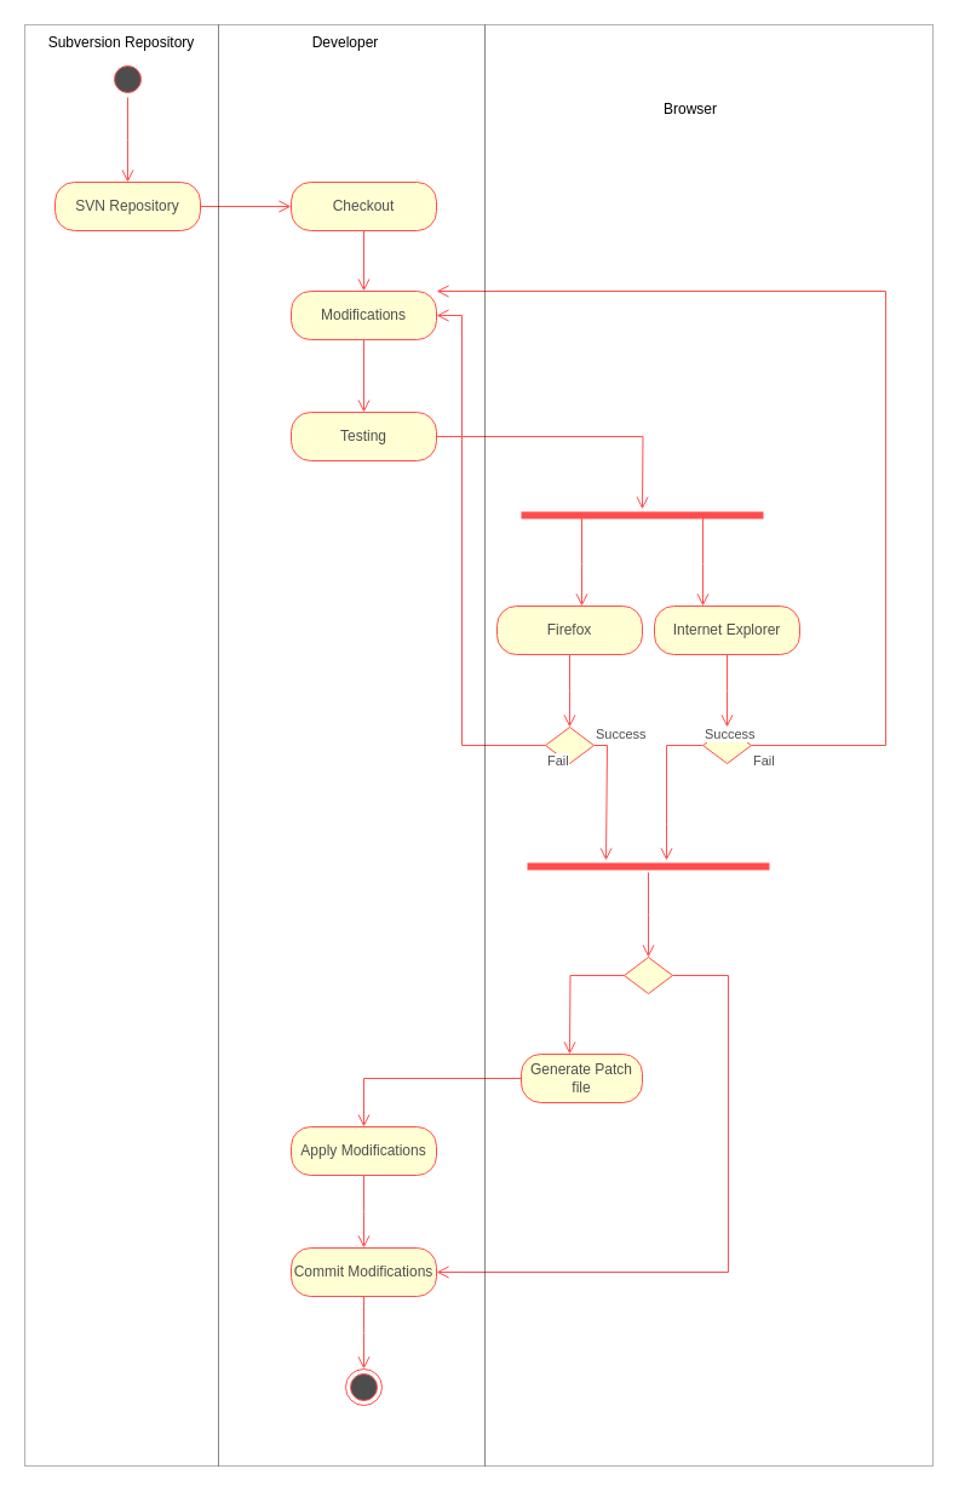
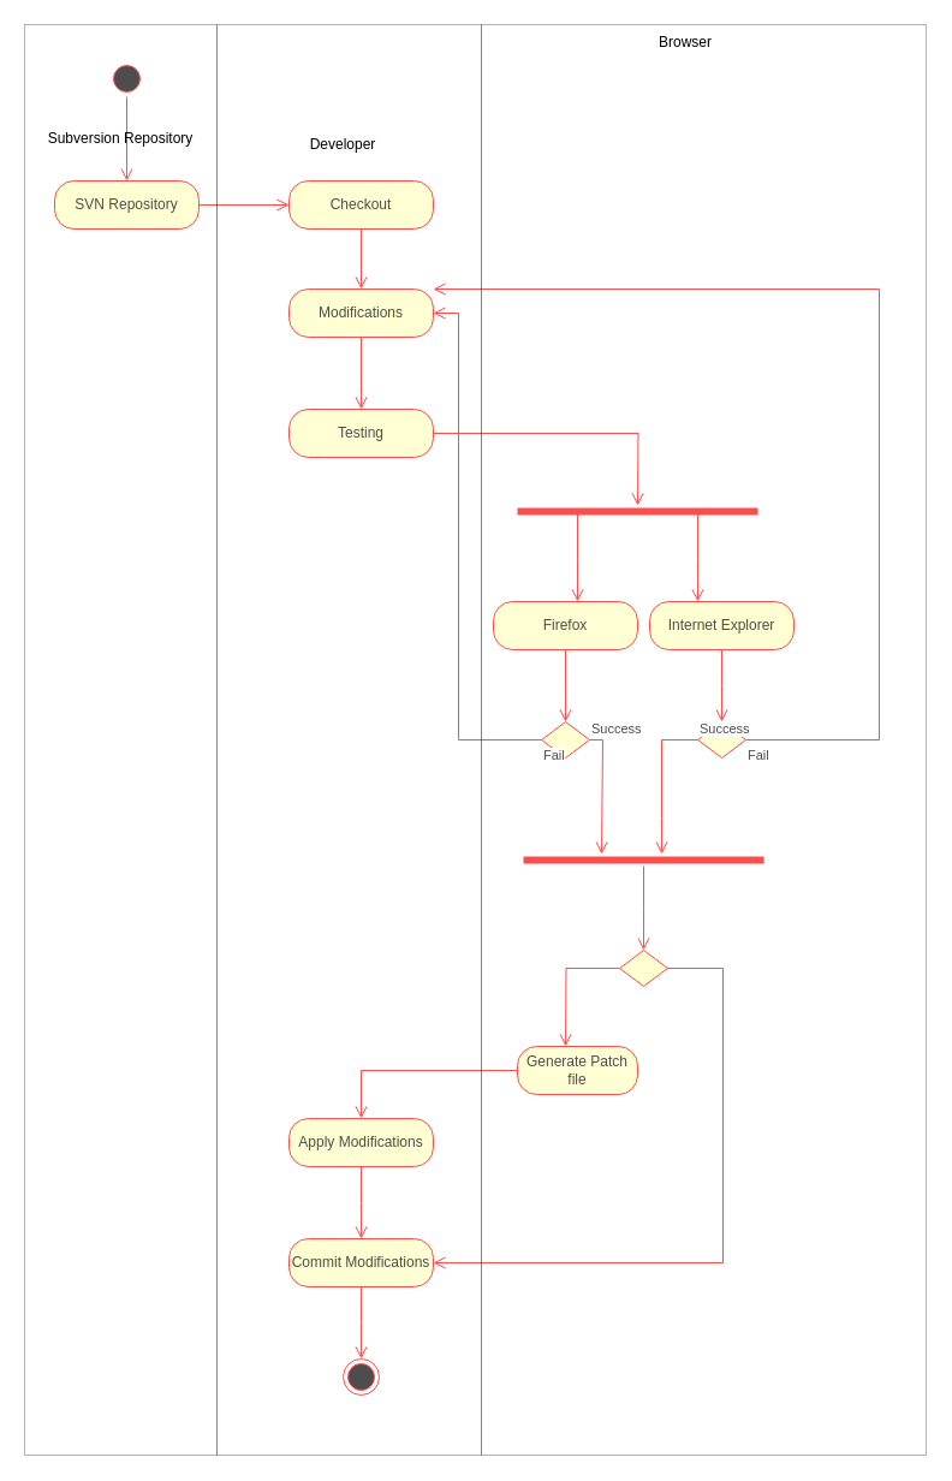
  <mxCell id="0" />
  <mxCell id="1" parent="0" />
  <mxCell id="2" value="" style="ellipse;html=1;shape=startState;fillColor=#000000;strokeColor=#ff0000;" vertex="1" parent="1"><mxGeometry x="90" y="50" width="30" height="30" as="geometry" /></mxCell>
  <mxCell id="3" value="" style="edgeStyle=orthogonalEdgeStyle;html=1;verticalAlign=bottom;endArrow=open;endSize=8;strokeColor=#ff0000;rounded=0;" edge="1" source="2" parent="1"><mxGeometry relative="1" as="geometry"><mxPoint x="105" y="150" as="targetPoint" /></mxGeometry></mxCell>
  <mxCell id="4" value="SVN Repository" style="rounded=1;whiteSpace=wrap;html=1;arcSize=40;fontColor=#000000;fillColor=#ffffc0;strokeColor=#ff0000;" vertex="1" parent="1"><mxGeometry x="45" y="150" width="120" height="40" as="geometry" /></mxCell>
  <mxCell id="5" value="" style="edgeStyle=orthogonalEdgeStyle;html=1;verticalAlign=bottom;endArrow=open;endSize=8;strokeColor=#ff0000;rounded=0;" edge="1" source="4" parent="1"><mxGeometry relative="1" as="geometry"><mxPoint x="240" y="170" as="targetPoint" /></mxGeometry></mxCell>
  <mxCell id="6" value="Checkout" style="rounded=1;whiteSpace=wrap;html=1;arcSize=40;fontColor=#000000;fillColor=#ffffc0;strokeColor=#ff0000;" vertex="1" parent="1"><mxGeometry x="240" y="150" width="120" height="40" as="geometry" /></mxCell>
  <mxCell id="7" value="" style="edgeStyle=orthogonalEdgeStyle;html=1;verticalAlign=bottom;endArrow=open;endSize=8;strokeColor=#ff0000;rounded=0;exitX=0.5;exitY=1;exitDx=0;exitDy=0;entryX=0.5;entryY=0;entryDx=0;entryDy=0;" edge="1" source="6" parent="1" target="8"><mxGeometry relative="1" as="geometry"><mxPoint x="380" y="170" as="targetPoint" /></mxGeometry></mxCell>
  <mxCell id="8" value="Modifications" style="rounded=1;whiteSpace=wrap;html=1;arcSize=40;fontColor=#000000;fillColor=#ffffc0;strokeColor=#ff0000;" vertex="1" parent="1"><mxGeometry x="240" y="240" width="120" height="40" as="geometry" /></mxCell>
  <mxCell id="9" value="" style="edgeStyle=orthogonalEdgeStyle;html=1;verticalAlign=bottom;endArrow=open;endSize=8;strokeColor=#ff0000;rounded=0;exitX=0.5;exitY=1;exitDx=0;exitDy=0;entryX=0.5;entryY=0;entryDx=0;entryDy=0;" edge="1" source="8" parent="1" target="10"><mxGeometry relative="1" as="geometry"><mxPoint x="550" y="170" as="targetPoint" /></mxGeometry></mxCell>
  <mxCell id="10" value="Testing" style="rounded=1;whiteSpace=wrap;html=1;arcSize=40;fontColor=#000000;fillColor=#ffffc0;strokeColor=#ff0000;" vertex="1" parent="1"><mxGeometry x="240" y="340" width="120" height="40" as="geometry" /></mxCell>
  <mxCell id="11" value="" style="edgeStyle=orthogonalEdgeStyle;html=1;verticalAlign=bottom;endArrow=open;endSize=8;strokeColor=#ff0000;rounded=0;" edge="1" source="10" parent="1"><mxGeometry relative="1" as="geometry"><mxPoint x="530" y="420" as="targetPoint" /></mxGeometry></mxCell>
  <mxCell id="12" value="" style="shape=line;html=1;strokeWidth=6;strokeColor=#ff0000;" vertex="1" parent="1"><mxGeometry x="430" y="420" width="200" height="10" as="geometry" /></mxCell>
  <mxCell id="13" value="" style="edgeStyle=orthogonalEdgeStyle;html=1;verticalAlign=bottom;endArrow=open;endSize=8;strokeColor=#ff0000;rounded=0;exitX=0.25;exitY=0.5;exitDx=0;exitDy=0;exitPerimeter=0;" edge="1" source="12" parent="1"><mxGeometry relative="1" as="geometry"><mxPoint x="480" y="500" as="targetPoint" /></mxGeometry></mxCell>
  <mxCell id="14" value="" style="edgeStyle=orthogonalEdgeStyle;html=1;verticalAlign=bottom;endArrow=open;endSize=8;strokeColor=#ff0000;rounded=0;exitX=0.75;exitY=0.5;exitDx=0;exitDy=0;exitPerimeter=0;" edge="1" parent="1" source="12"><mxGeometry relative="1" as="geometry"><mxPoint x="580" y="500" as="targetPoint" /><mxPoint x="600" y="440" as="sourcePoint" /></mxGeometry></mxCell>
  <mxCell id="15" value="Firefox" style="rounded=1;whiteSpace=wrap;html=1;arcSize=40;fontColor=#000000;fillColor=#ffffc0;strokeColor=#ff0000;" vertex="1" parent="1"><mxGeometry x="410" y="500" width="120" height="40" as="geometry" /></mxCell>
  <mxCell id="16" value="" style="edgeStyle=orthogonalEdgeStyle;html=1;verticalAlign=bottom;endArrow=open;endSize=8;strokeColor=#ff0000;rounded=0;" edge="1" source="15" parent="1"><mxGeometry relative="1" as="geometry"><mxPoint x="470" y="600" as="targetPoint" /></mxGeometry></mxCell>
  <mxCell id="17" value="Internet Explorer" style="rounded=1;whiteSpace=wrap;html=1;arcSize=40;fontColor=#000000;fillColor=#ffffc0;strokeColor=#ff0000;" vertex="1" parent="1"><mxGeometry x="540" y="500" width="120" height="40" as="geometry" /></mxCell>
  <mxCell id="18" value="" style="edgeStyle=orthogonalEdgeStyle;html=1;verticalAlign=bottom;endArrow=open;endSize=8;strokeColor=#ff0000;rounded=0;" edge="1" source="17" parent="1"><mxGeometry relative="1" as="geometry"><mxPoint x="600" y="600" as="targetPoint" /></mxGeometry></mxCell>
  <mxCell id="19" value="" style="rhombus;whiteSpace=wrap;html=1;fontColor=#000000;fillColor=#ffffc0;strokeColor=#ff0000;" vertex="1" parent="1"><mxGeometry x="580" y="600" width="40" height="30" as="geometry" /></mxCell>
  <mxCell id="20" value="Success" style="edgeStyle=orthogonalEdgeStyle;html=1;align=left;verticalAlign=bottom;endArrow=open;endSize=8;strokeColor=#ff0000;rounded=0;exitX=0;exitY=0.5;exitDx=0;exitDy=0;" edge="1" source="19" parent="1"><mxGeometry x="-1" relative="1" as="geometry"><mxPoint x="550" y="710" as="targetPoint" /><Array as="points"><mxPoint x="550" y="615" /><mxPoint x="550" y="680" /></Array><mxPoint as="offset" /></mxGeometry></mxCell>
  <mxCell id="21" value="Fail" style="edgeStyle=orthogonalEdgeStyle;html=1;align=left;verticalAlign=top;endArrow=open;endSize=8;strokeColor=#ff0000;rounded=0;entryX=1;entryY=0;entryDx=0;entryDy=0;" edge="1" source="19" parent="1" target="8"><mxGeometry x="-1" relative="1" as="geometry"><mxPoint x="730" y="210" as="targetPoint" /><Array as="points"><mxPoint x="731" y="615" /><mxPoint x="731" y="240" /></Array></mxGeometry></mxCell>
  <mxCell id="22" value="" style="rhombus;whiteSpace=wrap;html=1;fontColor=#000000;fillColor=#ffffc0;strokeColor=#ff0000;" vertex="1" parent="1"><mxGeometry x="450" y="600" width="40" height="30" as="geometry" /></mxCell>
  <mxCell id="23" value="Success" style="edgeStyle=orthogonalEdgeStyle;html=1;align=left;verticalAlign=bottom;endArrow=open;endSize=8;strokeColor=#ff0000;rounded=0;exitX=1;exitY=0.5;exitDx=0;exitDy=0;" edge="1" source="22" parent="1"><mxGeometry x="-1" relative="1" as="geometry"><mxPoint x="500" y="710" as="targetPoint" /><Array as="points"><mxPoint x="501" y="615" /></Array></mxGeometry></mxCell>
  <mxCell id="24" value="Fail" style="edgeStyle=orthogonalEdgeStyle;html=1;align=left;verticalAlign=top;endArrow=open;endSize=8;strokeColor=#ff0000;rounded=0;entryX=1;entryY=0.5;entryDx=0;entryDy=0;" edge="1" source="22" parent="1" target="8"><mxGeometry x="-1" relative="1" as="geometry"><mxPoint x="380" y="260" as="targetPoint" /><Array as="points"><mxPoint x="381" y="615" /><mxPoint x="381" y="260" /></Array></mxGeometry></mxCell>
  <mxCell id="25" value="" style="shape=line;html=1;strokeWidth=6;strokeColor=#ff0000;" vertex="1" parent="1"><mxGeometry x="435" y="710" width="200" height="10" as="geometry" /></mxCell>
  <mxCell id="26" value="" style="edgeStyle=orthogonalEdgeStyle;html=1;verticalAlign=bottom;endArrow=open;endSize=8;strokeColor=#ff0000;rounded=0;" edge="1" source="25" parent="1"><mxGeometry relative="1" as="geometry"><mxPoint x="535" y="790" as="targetPoint" /></mxGeometry></mxCell>
  <mxCell id="27" value="" style="rhombus;whiteSpace=wrap;html=1;fontColor=#000000;fillColor=#ffffc0;strokeColor=#ff0000;" vertex="1" parent="1"><mxGeometry x="515" y="790" width="40" height="30" as="geometry" /></mxCell>
  <mxCell id="28" value="" style="edgeStyle=orthogonalEdgeStyle;html=1;align=left;verticalAlign=bottom;endArrow=open;endSize=8;strokeColor=#ff0000;rounded=0;" edge="1" source="27" parent="1"><mxGeometry x="-1" y="-16" relative="1" as="geometry"><mxPoint x="470" y="870" as="targetPoint" /><mxPoint x="15" y="11" as="offset" /></mxGeometry></mxCell>
  <mxCell id="29" value="" style="edgeStyle=orthogonalEdgeStyle;html=1;align=left;verticalAlign=top;endArrow=open;endSize=8;strokeColor=#ff0000;rounded=0;exitX=1;exitY=0.5;exitDx=0;exitDy=0;entryX=1;entryY=0.5;entryDx=0;entryDy=0;" edge="1" source="27" parent="1" target="34"><mxGeometry x="-1" relative="1" as="geometry"><mxPoint x="420" y="1070" as="targetPoint" /><Array as="points"><mxPoint x="601" y="805" /><mxPoint x="601" y="1050" /></Array></mxGeometry></mxCell>
  <mxCell id="30" value="Generate Patch file" style="rounded=1;whiteSpace=wrap;html=1;arcSize=40;fontColor=#000000;fillColor=#ffffc0;strokeColor=#ff0000;" vertex="1" parent="1"><mxGeometry x="430" y="870" width="100" height="40" as="geometry" /></mxCell>
  <mxCell id="31" value="" style="edgeStyle=orthogonalEdgeStyle;html=1;verticalAlign=bottom;endArrow=open;endSize=8;strokeColor=#ff0000;rounded=0;exitX=0;exitY=0.5;exitDx=0;exitDy=0;entryX=0.5;entryY=0;entryDx=0;entryDy=0;" edge="1" source="30" parent="1" target="32"><mxGeometry relative="1" as="geometry"><mxPoint x="300" y="890" as="targetPoint" /></mxGeometry></mxCell>
  <mxCell id="32" value="Apply Modifications" style="rounded=1;whiteSpace=wrap;html=1;arcSize=40;fontColor=#000000;fillColor=#ffffc0;strokeColor=#ff0000;" vertex="1" parent="1"><mxGeometry x="240" y="930" width="120" height="40" as="geometry" /></mxCell>
  <mxCell id="33" value="" style="edgeStyle=orthogonalEdgeStyle;html=1;verticalAlign=bottom;endArrow=open;endSize=8;strokeColor=#ff0000;rounded=0;" edge="1" source="32" parent="1"><mxGeometry relative="1" as="geometry"><mxPoint x="300" y="1030" as="targetPoint" /></mxGeometry></mxCell>
  <mxCell id="34" value="Commit Modifications" style="rounded=1;whiteSpace=wrap;html=1;arcSize=40;fontColor=#000000;fillColor=#ffffc0;strokeColor=#ff0000;" vertex="1" parent="1"><mxGeometry x="240" y="1030" width="120" height="40" as="geometry" /></mxCell>
  <mxCell id="35" value="" style="edgeStyle=orthogonalEdgeStyle;html=1;verticalAlign=bottom;endArrow=open;endSize=8;strokeColor=#ff0000;rounded=0;" edge="1" source="34" parent="1"><mxGeometry relative="1" as="geometry"><mxPoint x="300" y="1130" as="targetPoint" /></mxGeometry></mxCell>
  <mxCell id="36" value="" style="ellipse;html=1;shape=endState;fillColor=#000000;strokeColor=#ff0000;" vertex="1" parent="1"><mxGeometry x="285" y="1130" width="30" height="30" as="geometry" /></mxCell>
  <mxCell id="37" value="" style="rounded=0;whiteSpace=wrap;html=1;opacity=30;" vertex="1" parent="1"><mxGeometry x="20" y="20" width="160" height="1190" as="geometry" /></mxCell>
  <mxCell id="38" value="" style="rounded=0;whiteSpace=wrap;html=1;opacity=30;" vertex="1" parent="1"><mxGeometry x="180" y="20" width="220" height="1190" as="geometry" /></mxCell>
  <mxCell id="39" value="" style="rounded=0;whiteSpace=wrap;html=1;opacity=30;" vertex="1" parent="1"><mxGeometry x="400" y="20" width="370" height="1190" as="geometry" /></mxCell>
- <mxCell id="40" value="Subversion Repository" style="text;html=1;strokeColor=none;fillColor=none;align=center;verticalAlign=middle;whiteSpace=wrap;rounded=0;" vertex="1" parent="1"><mxGeometry x="35" y="20" width="130" height="30" as="geometry" /></mxCell>
- <mxCell id="41" value="Developer" style="text;html=1;strokeColor=none;fillColor=none;align=center;verticalAlign=middle;whiteSpace=wrap;rounded=0;" vertex="1" parent="1"><mxGeometry x="255" y="20" width="60" height="30" as="geometry" /></mxCell>
- <mxCell id="42" value="Browser" style="text;html=1;strokeColor=none;fillColor=none;align=center;verticalAlign=middle;whiteSpace=wrap;rounded=0;" vertex="1" parent="1"><mxGeometry x="540" y="75" width="60" height="30" as="geometry" /></mxCell>
+ <mxCell id="40" value="Subversion Repository" style="text;html=1;strokeColor=none;fillColor=none;align=center;verticalAlign=middle;whiteSpace=wrap;rounded=0;" vertex="1" parent="1"><mxGeometry x="35" y="100" width="130" height="30" as="geometry" /></mxCell>
+ <mxCell id="41" value="Developer" style="text;html=1;strokeColor=none;fillColor=none;align=center;verticalAlign=middle;whiteSpace=wrap;rounded=0;" vertex="1" parent="1"><mxGeometry x="255" y="105" width="60" height="30" as="geometry" /></mxCell>
+ <mxCell id="42" value="Browser" style="text;html=1;strokeColor=none;fillColor=none;align=center;verticalAlign=middle;whiteSpace=wrap;rounded=0;" vertex="1" parent="1"><mxGeometry x="540" y="20" width="60" height="30" as="geometry" /></mxCell>
